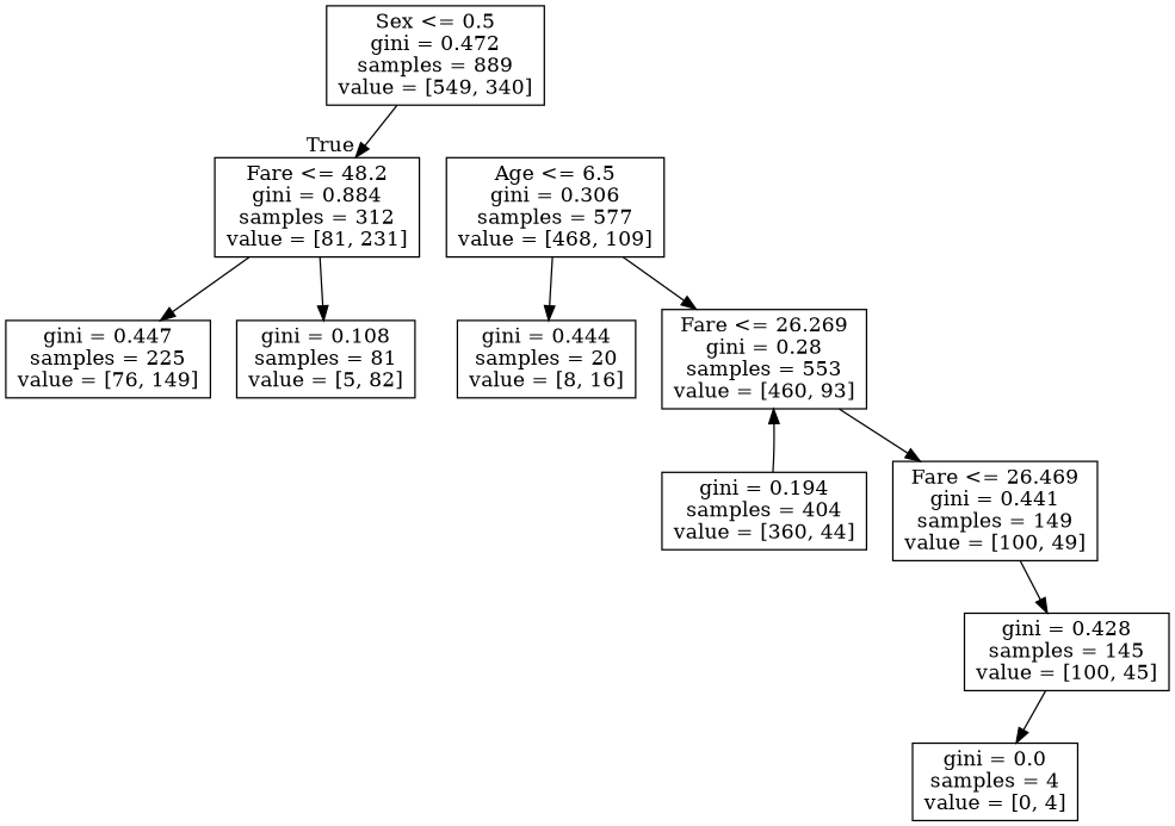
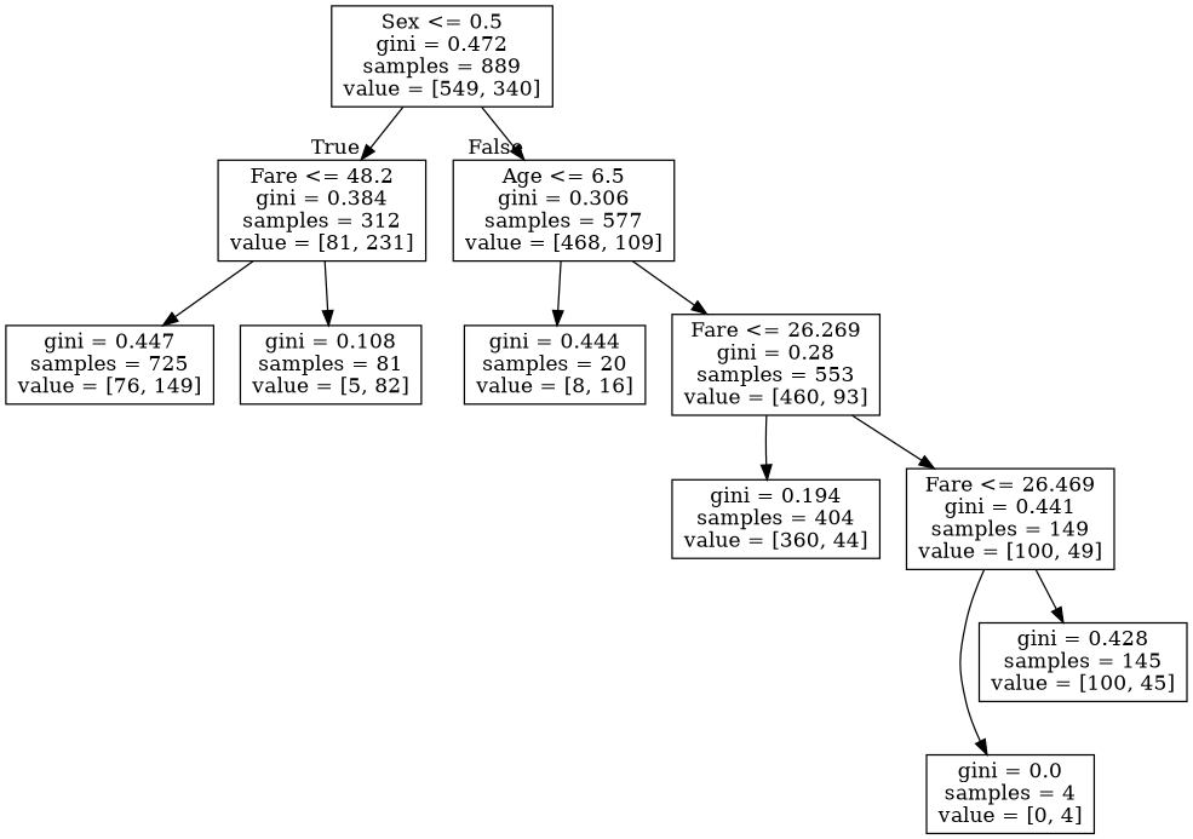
  digraph {
    node [shape=box]
    n1 [label="Sex <= 0.5\ngini = 0.472\nsamples = 889\nvalue = [549, 340]"]
-   n2 [label="Fare <= 48.2\ngini = 0.884\nsamples = 312\nvalue = [81, 231]"]
+   n2 [label="Fare <= 48.2\ngini = 0.384\nsamples = 312\nvalue = [81, 231]"]
    n3 [label="Age <= 6.5\ngini = 0.306\nsamples = 577\nvalue = [468, 109]"]
-   n4 [label="gini = 0.447\nsamples = 225\nvalue = [76, 149]"]
+   n4 [label="gini = 0.447\nsamples = 725\nvalue = [76, 149]"]
    n5 [label="gini = 0.108\nsamples = 81\nvalue = [5, 82]"]
    n6 [label="gini = 0.444\nsamples = 20\nvalue = [8, 16]"]
    n7 [label="Fare <= 26.269\ngini = 0.28\nsamples = 553\nvalue = [460, 93]"]
    n8 [label="gini = 0.194\nsamples = 404\nvalue = [360, 44]"]
    n9 [label="Fare <= 26.469\ngini = 0.441\nsamples = 149\nvalue = [100, 49]"]
    n10 [label="gini = 0.0\nsamples = 4\nvalue = [0, 4]"]
    n11 [label="gini = 0.428\nsamples = 145\nvalue = [100, 45]"]
    n1 -> n2 [headlabel=True labelangle=45 labeldistance=2.5]
+   n1 -> n3 [headlabel=False labelangle=-45 labeldistance=2.5]
    n2 -> n4
    n2 -> n5
    n3 -> n6
    n3 -> n7
-   n8 -> n7
+   n7 -> n8
    n7 -> n9
-   n11 -> n10
+   n9 -> n10
    n9 -> n11
  }
